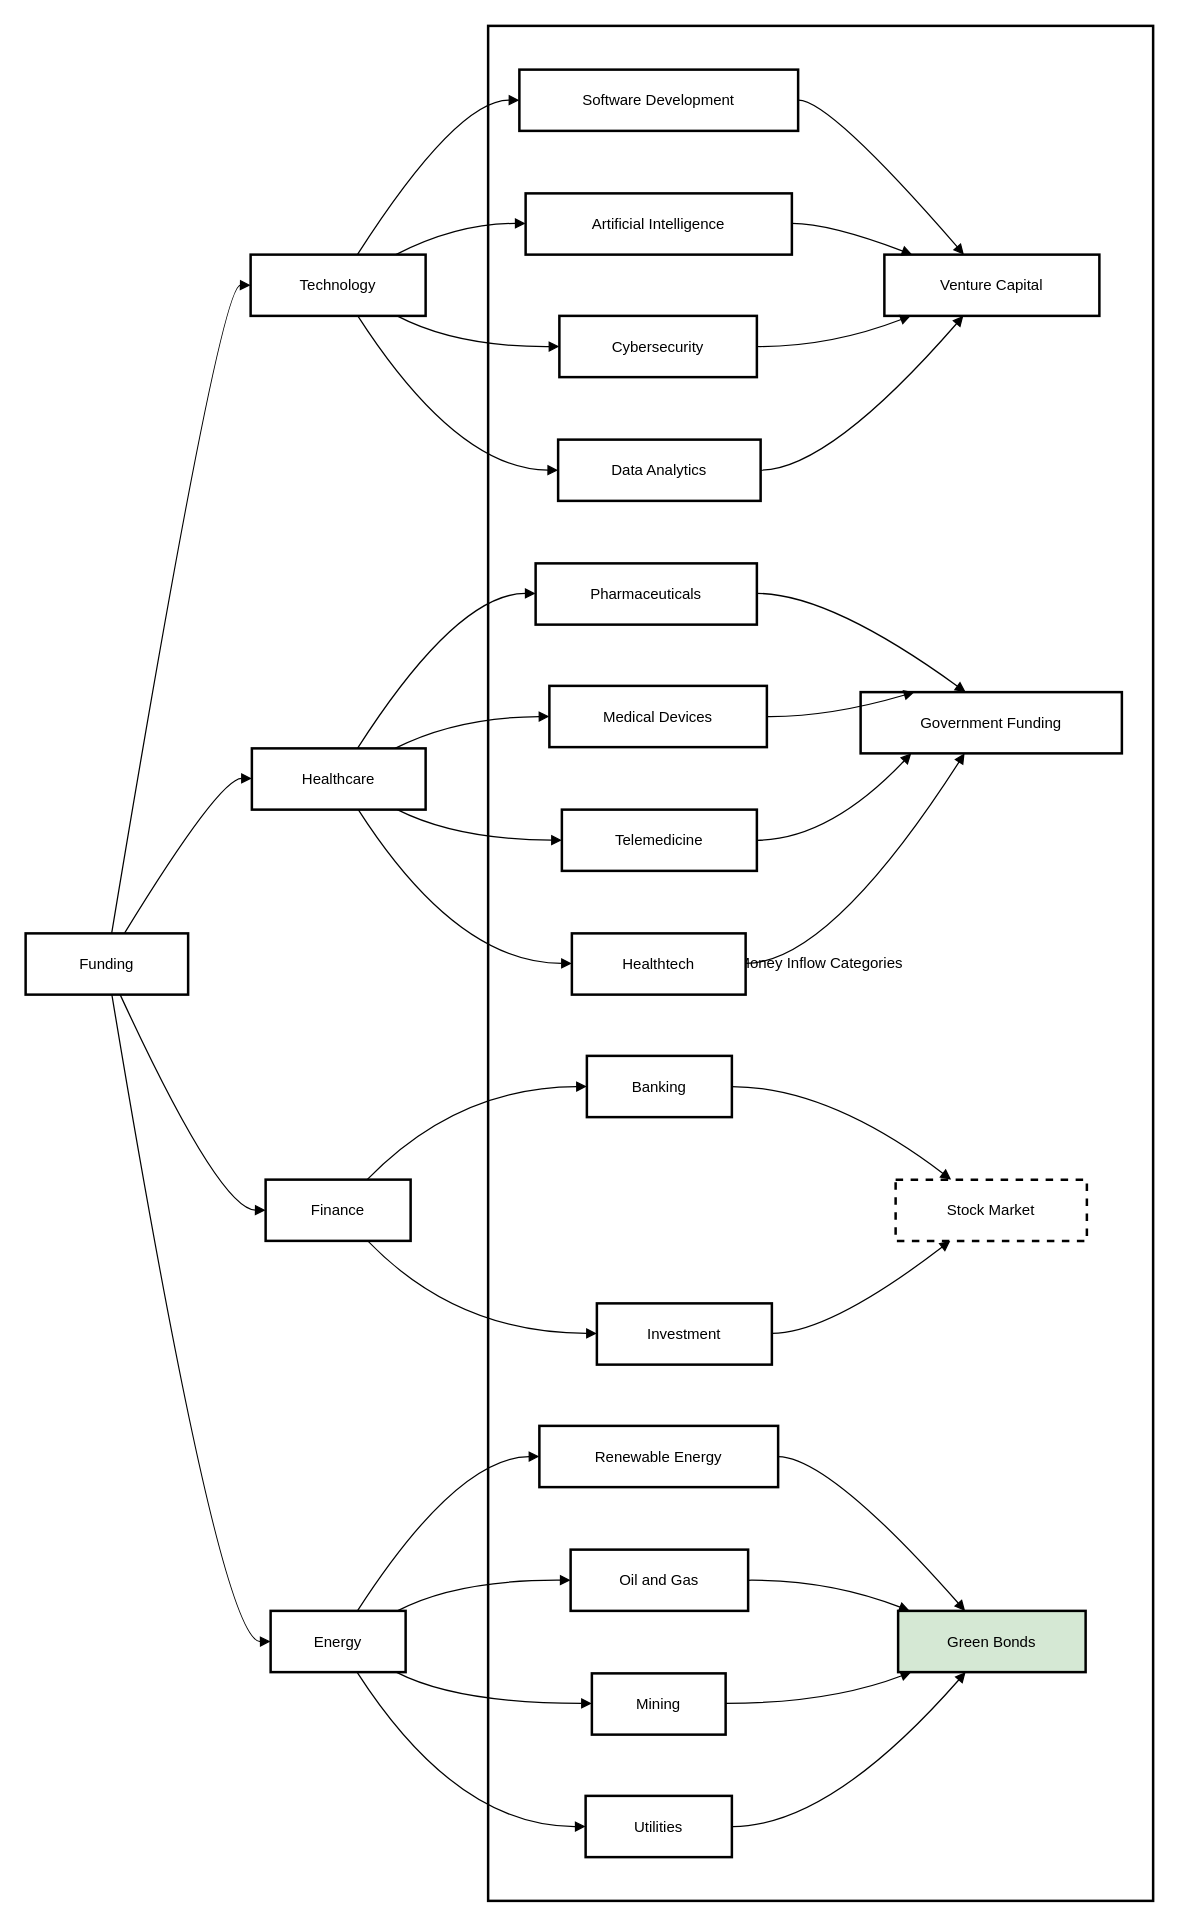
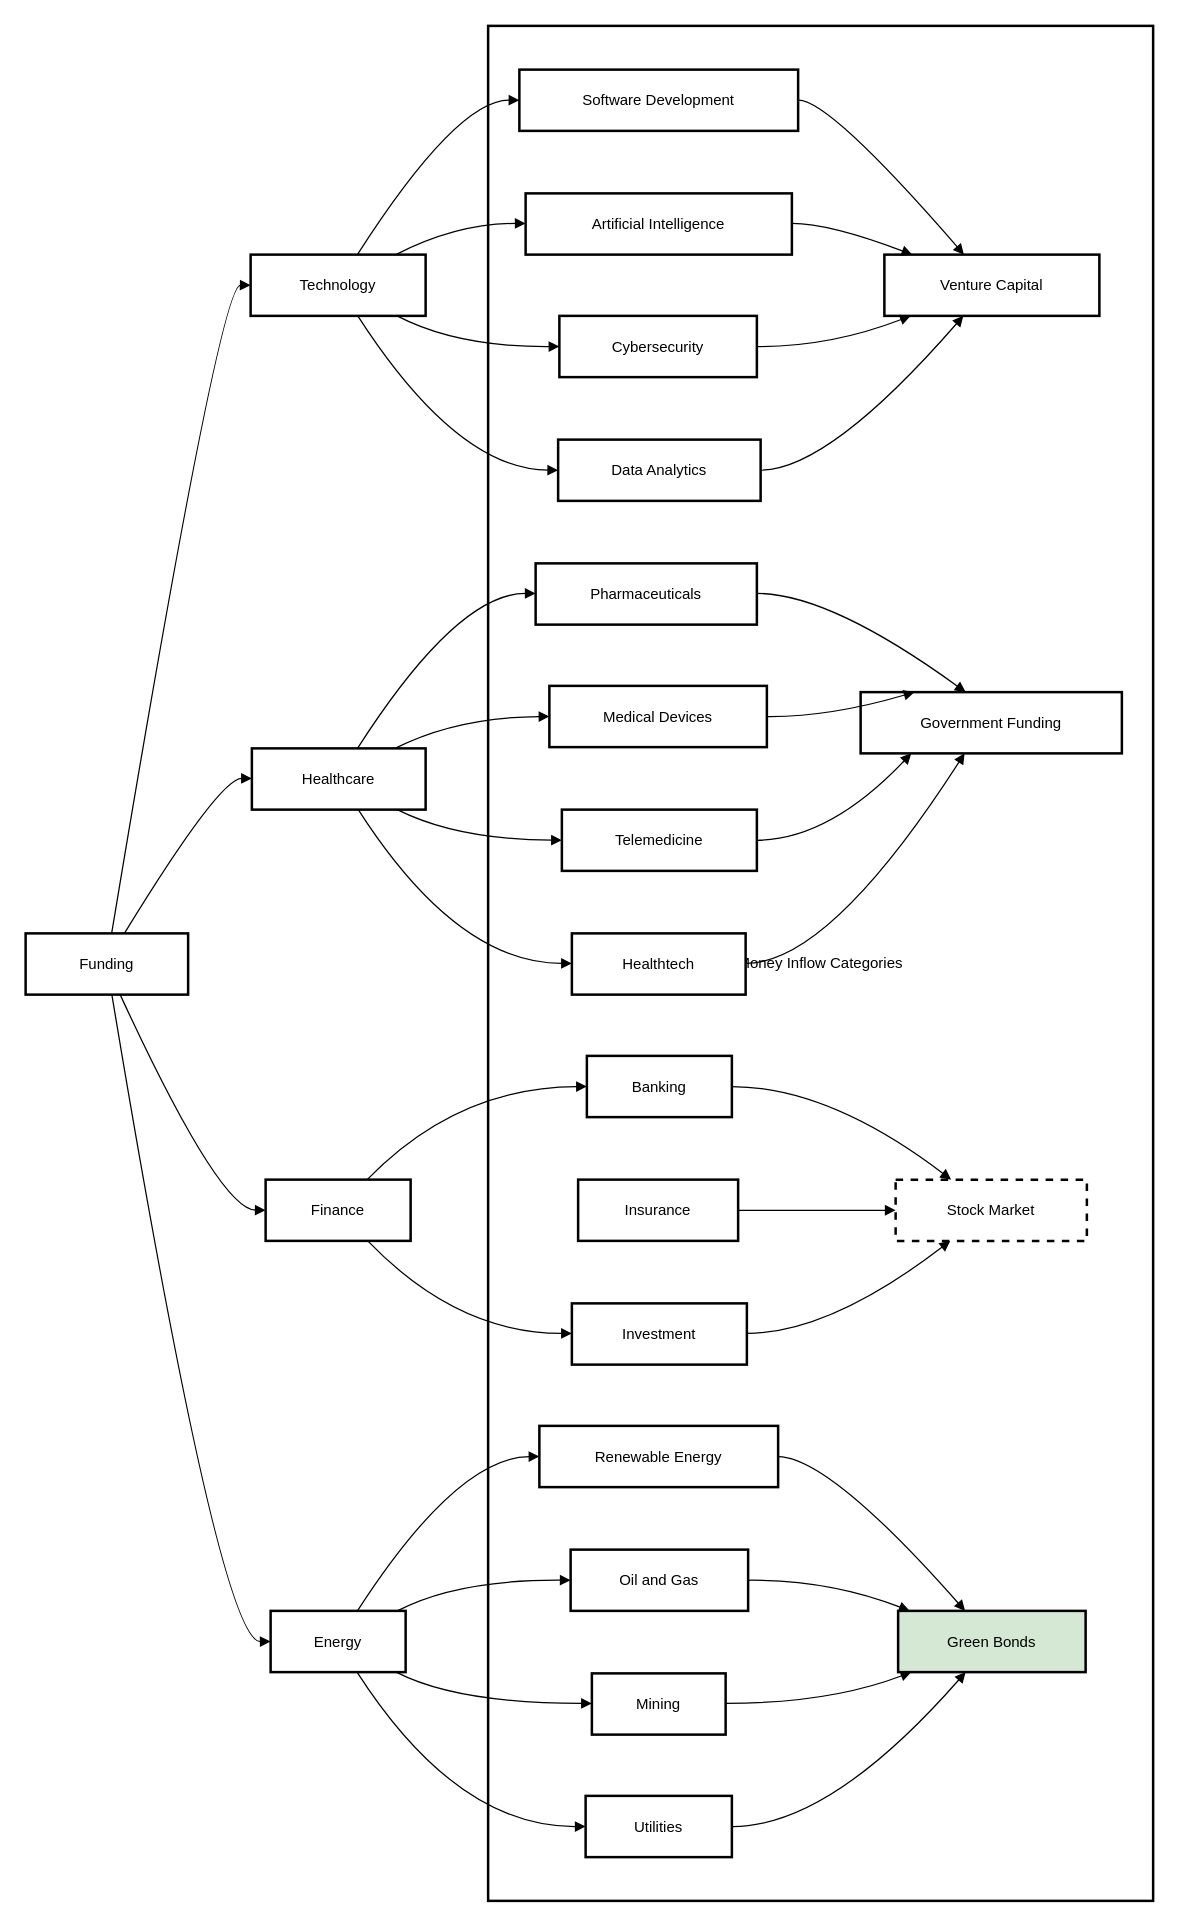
  <mxCell id="0" />
  <mxCell id="1" parent="0" />
  <mxCell id="2" value="Money Inflow Categories" style="whiteSpace=wrap;strokeWidth=2;" vertex="1" parent="1"><mxGeometry x="390" y="20" width="532" height="1500" as="geometry" /></mxCell>
  <mxCell id="3" value="Funding" style="whiteSpace=wrap;strokeWidth=2;" vertex="1" parent="1"><mxGeometry x="20" y="746" width="130" height="49" as="geometry" /></mxCell>
  <mxCell id="4" value="Technology" style="whiteSpace=wrap;strokeWidth=2;" vertex="1" parent="1"><mxGeometry x="200" y="203" width="140" height="49" as="geometry" /></mxCell>
  <mxCell id="5" value="Healthcare" style="whiteSpace=wrap;strokeWidth=2;" vertex="1" parent="1"><mxGeometry x="201" y="598" width="139" height="49" as="geometry" /></mxCell>
  <mxCell id="6" value="Finance" style="whiteSpace=wrap;strokeWidth=2;" vertex="1" parent="1"><mxGeometry x="212" y="943" width="116" height="49" as="geometry" /></mxCell>
  <mxCell id="7" value="Energy" style="whiteSpace=wrap;strokeWidth=2;" vertex="1" parent="1"><mxGeometry x="216" y="1288" width="108" height="49" as="geometry" /></mxCell>
  <mxCell id="8" value="Software Development" style="whiteSpace=wrap;strokeWidth=2;" vertex="1" parent="1"><mxGeometry x="415" y="55" width="223" height="49" as="geometry" /></mxCell>
  <mxCell id="9" value="Artificial Intelligence" style="whiteSpace=wrap;strokeWidth=2;" vertex="1" parent="1"><mxGeometry x="420" y="154" width="213" height="49" as="geometry" /></mxCell>
  <mxCell id="10" value="Cybersecurity" style="whiteSpace=wrap;strokeWidth=2;" vertex="1" parent="1"><mxGeometry x="447" y="252" width="158" height="49" as="geometry" /></mxCell>
  <mxCell id="11" value="Data Analytics" style="whiteSpace=wrap;strokeWidth=2;" vertex="1" parent="1"><mxGeometry x="446" y="351" width="162" height="49" as="geometry" /></mxCell>
  <mxCell id="12" value="Pharmaceuticals" style="whiteSpace=wrap;strokeWidth=2;" vertex="1" parent="1"><mxGeometry x="428" y="450" width="177" height="49" as="geometry" /></mxCell>
  <mxCell id="13" value="Medical Devices" style="whiteSpace=wrap;strokeWidth=2;" vertex="1" parent="1"><mxGeometry x="439" y="548" width="174" height="49" as="geometry" /></mxCell>
  <mxCell id="14" value="Telemedicine" style="whiteSpace=wrap;strokeWidth=2;" vertex="1" parent="1"><mxGeometry x="449" y="647" width="156" height="49" as="geometry" /></mxCell>
  <mxCell id="15" value="Healthtech" style="whiteSpace=wrap;strokeWidth=2;" vertex="1" parent="1"><mxGeometry x="457" y="746" width="139" height="49" as="geometry" /></mxCell>
  <mxCell id="16" value="Banking" style="whiteSpace=wrap;strokeWidth=2;" vertex="1" parent="1"><mxGeometry x="469" y="844" width="116" height="49" as="geometry" /></mxCell>
- <mxCell id="18" value="Investment" style="whiteSpace=wrap;strokeWidth=2;" vertex="1" parent="1"><mxGeometry x="477" y="1042" width="140" height="49" as="geometry" /></mxCell>
+ <mxCell id="17" value="Insurance" style="whiteSpace=wrap;strokeWidth=2;" vertex="1" parent="1"><mxGeometry x="462" y="943" width="128" height="49" as="geometry" /></mxCell>
+ <mxCell id="18" value="Investment" style="whiteSpace=wrap;strokeWidth=2;" vertex="1" parent="1"><mxGeometry x="457" y="1042" width="140" height="49" as="geometry" /></mxCell>
  <mxCell id="19" value="Renewable Energy" style="whiteSpace=wrap;strokeWidth=2;" vertex="1" parent="1"><mxGeometry x="431" y="1140" width="191" height="49" as="geometry" /></mxCell>
  <mxCell id="20" value="Oil and Gas" style="whiteSpace=wrap;strokeWidth=2;" vertex="1" parent="1"><mxGeometry x="456" y="1239" width="142" height="49" as="geometry" /></mxCell>
  <mxCell id="21" value="Mining" style="whiteSpace=wrap;strokeWidth=2;" vertex="1" parent="1"><mxGeometry x="473" y="1338" width="107" height="49" as="geometry" /></mxCell>
  <mxCell id="22" value="Utilities" style="whiteSpace=wrap;strokeWidth=2;" vertex="1" parent="1"><mxGeometry x="468" y="1436" width="117" height="49" as="geometry" /></mxCell>
  <mxCell id="23" value="Venture Capital" style="whiteSpace=wrap;strokeWidth=2;" vertex="1" parent="1"><mxGeometry x="707" y="203" width="172" height="49" as="geometry" /></mxCell>
  <mxCell id="24" value="Government Funding" style="whiteSpace=wrap;strokeWidth=2;" vertex="1" parent="1"><mxGeometry x="688" y="553" width="209" height="49" as="geometry" /></mxCell>
  <mxCell id="25" value="Stock Market" style="whiteSpace=wrap;strokeWidth=2;dashed=1;" vertex="1" parent="1"><mxGeometry x="716" y="943" width="153" height="49" as="geometry" /></mxCell>
  <mxCell id="26" value="Green Bonds" style="whiteSpace=wrap;strokeWidth=2;fillColor=#d5e8d4;" vertex="1" parent="1"><mxGeometry x="718" y="1288" width="150" height="49" as="geometry" /></mxCell>
  <mxCell id="27" value="" style="curved=1;startArrow=none;endArrow=block;exitX=0.53;exitY=-0.01;entryX=0;entryY=0.5;" edge="1" parent="1" source="3" target="4"><mxGeometry relative="1" as="geometry"><Array as="points"><mxPoint x="175" y="227" /></Array></mxGeometry></mxCell>
  <mxCell id="28" value="" style="curved=1;startArrow=none;endArrow=block;exitX=0.61;exitY=-0.01;entryX=0;entryY=0.49;" edge="1" parent="1" source="3" target="5"><mxGeometry relative="1" as="geometry"><Array as="points"><mxPoint x="175" y="622" /></Array></mxGeometry></mxCell>
  <mxCell id="29" value="" style="curved=1;startArrow=none;endArrow=block;exitX=0.58;exitY=0.99;entryX=0;entryY=0.5;" edge="1" parent="1" source="3" target="6"><mxGeometry relative="1" as="geometry"><Array as="points"><mxPoint x="175" y="967" /></Array></mxGeometry></mxCell>
  <mxCell id="30" value="" style="curved=1;startArrow=none;endArrow=block;exitX=0.53;exitY=0.99;entryX=0;entryY=0.5;" edge="1" parent="1" source="3" target="7"><mxGeometry relative="1" as="geometry"><Array as="points"><mxPoint x="175" y="1313" /></Array></mxGeometry></mxCell>
  <mxCell id="31" value="" style="curved=1;startArrow=none;endArrow=block;exitX=0.61;exitY=0;entryX=0;entryY=0.5;" edge="1" parent="1" source="4" target="8"><mxGeometry relative="1" as="geometry"><Array as="points"><mxPoint x="365" y="79" /></Array></mxGeometry></mxCell>
  <mxCell id="32" value="" style="curved=1;startArrow=none;endArrow=block;exitX=0.83;exitY=0;entryX=0;entryY=0.49;" edge="1" parent="1" source="4" target="9"><mxGeometry relative="1" as="geometry"><Array as="points"><mxPoint x="365" y="178" /></Array></mxGeometry></mxCell>
  <mxCell id="33" value="" style="curved=1;startArrow=none;endArrow=block;exitX=0.83;exitY=0.99;entryX=0;entryY=0.5;" edge="1" parent="1" source="4" target="10"><mxGeometry relative="1" as="geometry"><Array as="points"><mxPoint x="365" y="277" /></Array></mxGeometry></mxCell>
  <mxCell id="34" value="" style="curved=1;startArrow=none;endArrow=block;exitX=0.61;exitY=0.99;entryX=0;entryY=0.5;" edge="1" parent="1" source="4" target="11"><mxGeometry relative="1" as="geometry"><Array as="points"><mxPoint x="365" y="375" /></Array></mxGeometry></mxCell>
  <mxCell id="35" value="" style="curved=1;startArrow=none;endArrow=block;exitX=0.61;exitY=-0.01;entryX=0;entryY=0.49;" edge="1" parent="1" source="5" target="12"><mxGeometry relative="1" as="geometry"><Array as="points"><mxPoint x="365" y="474" /></Array></mxGeometry></mxCell>
  <mxCell id="36" value="" style="curved=1;startArrow=none;endArrow=block;exitX=0.83;exitY=-0.01;entryX=0;entryY=0.5;" edge="1" parent="1" source="5" target="13"><mxGeometry relative="1" as="geometry"><Array as="points"><mxPoint x="365" y="573" /></Array></mxGeometry></mxCell>
  <mxCell id="37" value="" style="curved=1;startArrow=none;endArrow=block;exitX=0.83;exitY=0.99;entryX=0;entryY=0.5;" edge="1" parent="1" source="5" target="14"><mxGeometry relative="1" as="geometry"><Array as="points"><mxPoint x="365" y="671" /></Array></mxGeometry></mxCell>
  <mxCell id="38" value="" style="curved=1;startArrow=none;endArrow=block;exitX=0.61;exitY=0.99;entryX=0;entryY=0.49;" edge="1" parent="1" source="5" target="15"><mxGeometry relative="1" as="geometry"><Array as="points"><mxPoint x="365" y="770" /></Array></mxGeometry></mxCell>
  <mxCell id="39" value="" style="curved=1;startArrow=none;endArrow=block;exitX=0.7;exitY=0;entryX=0;entryY=0.5;" edge="1" parent="1" source="6" target="16"><mxGeometry relative="1" as="geometry"><Array as="points"><mxPoint x="365" y="869" /></Array></mxGeometry></mxCell>
  <mxCell id="40" value="" style="curved=1;startArrow=none;endArrow=block;exitX=0.7;exitY=0.99;entryX=0;entryY=0.49;" edge="1" parent="1" source="6" target="18"><mxGeometry relative="1" as="geometry"><Array as="points"><mxPoint x="365" y="1066" /></Array></mxGeometry></mxCell>
  <mxCell id="41" value="" style="curved=1;startArrow=none;endArrow=block;exitX=0.64;exitY=0.01;entryX=0;entryY=0.5;" edge="1" parent="1" source="7" target="19"><mxGeometry relative="1" as="geometry"><Array as="points"><mxPoint x="365" y="1165" /></Array></mxGeometry></mxCell>
  <mxCell id="42" value="" style="curved=1;startArrow=none;endArrow=block;exitX=0.93;exitY=0.01;entryX=0;entryY=0.5;" edge="1" parent="1" source="7" target="20"><mxGeometry relative="1" as="geometry"><Array as="points"><mxPoint x="365" y="1263" /></Array></mxGeometry></mxCell>
  <mxCell id="43" value="" style="curved=1;startArrow=none;endArrow=block;exitX=0.93;exitY=1;entryX=0;entryY=0.49;" edge="1" parent="1" source="7" target="21"><mxGeometry relative="1" as="geometry"><Array as="points"><mxPoint x="365" y="1362" /></Array></mxGeometry></mxCell>
  <mxCell id="44" value="" style="curved=1;startArrow=none;endArrow=block;exitX=0.64;exitY=1;entryX=0;entryY=0.5;" edge="1" parent="1" source="7" target="22"><mxGeometry relative="1" as="geometry"><Array as="points"><mxPoint x="365" y="1461" /></Array></mxGeometry></mxCell>
  <mxCell id="45" value="" style="curved=1;startArrow=none;endArrow=block;exitX=1;exitY=0.5;entryX=0.37;entryY=0;" edge="1" parent="1" source="8" target="23"><mxGeometry relative="1" as="geometry"><Array as="points"><mxPoint x="663" y="79" /></Array></mxGeometry></mxCell>
  <mxCell id="46" value="" style="curved=1;startArrow=none;endArrow=block;exitX=1;exitY=0.49;entryX=0.13;entryY=0;" edge="1" parent="1" source="9" target="23"><mxGeometry relative="1" as="geometry"><Array as="points"><mxPoint x="663" y="178" /></Array></mxGeometry></mxCell>
  <mxCell id="47" value="" style="curved=1;startArrow=none;endArrow=block;exitX=1;exitY=0.5;entryX=0.13;entryY=0.99;" edge="1" parent="1" source="10" target="23"><mxGeometry relative="1" as="geometry"><Array as="points"><mxPoint x="663" y="277" /></Array></mxGeometry></mxCell>
  <mxCell id="48" value="" style="curved=1;startArrow=none;endArrow=block;exitX=1;exitY=0.5;entryX=0.37;entryY=0.99;" edge="1" parent="1" source="11" target="23"><mxGeometry relative="1" as="geometry"><Array as="points"><mxPoint x="663" y="375" /></Array></mxGeometry></mxCell>
  <mxCell id="49" value="" style="curved=1;startArrow=none;endArrow=block;exitX=1;exitY=0.49;entryX=0.4;entryY=-0.01;" edge="1" parent="1" source="12" target="24"><mxGeometry relative="1" as="geometry"><Array as="points"><mxPoint x="663" y="474" /></Array></mxGeometry></mxCell>
  <mxCell id="50" value="" style="curved=1;startArrow=none;endArrow=block;exitX=1;exitY=0.5;entryX=0.2;entryY=-0.01;" edge="1" parent="1" source="13" target="24"><mxGeometry relative="1" as="geometry"><Array as="points"><mxPoint x="663" y="573" /></Array></mxGeometry></mxCell>
  <mxCell id="51" value="" style="curved=1;startArrow=none;endArrow=block;exitX=1;exitY=0.5;entryX=0.2;entryY=0.99;" edge="1" parent="1" source="14" target="24"><mxGeometry relative="1" as="geometry"><Array as="points"><mxPoint x="663" y="671" /></Array></mxGeometry></mxCell>
  <mxCell id="52" value="" style="curved=1;startArrow=none;endArrow=block;exitX=1;exitY=0.49;entryX=0.4;entryY=0.99;" edge="1" parent="1" source="15" target="24"><mxGeometry relative="1" as="geometry"><Array as="points"><mxPoint x="663" y="770" /></Array></mxGeometry></mxCell>
  <mxCell id="53" value="" style="curved=1;startArrow=none;endArrow=block;exitX=0.99;exitY=0.5;entryX=0.29;entryY=0;" edge="1" parent="1" source="16" target="25"><mxGeometry relative="1" as="geometry"><Array as="points"><mxPoint x="663" y="869" /></Array></mxGeometry></mxCell>
+ <mxCell id="54" value="" style="curved=1;startArrow=none;endArrow=block;exitX=1.01;exitY=0.5;entryX=0;entryY=0.5;" edge="1" parent="1" source="17" target="25"><mxGeometry relative="1" as="geometry"><Array as="points" /></mxGeometry></mxCell>
  <mxCell id="55" value="" style="curved=1;startArrow=none;endArrow=block;exitX=1;exitY=0.49;entryX=0.29;entryY=0.99;" edge="1" parent="1" source="18" target="25"><mxGeometry relative="1" as="geometry"><Array as="points"><mxPoint x="663" y="1066" /></Array></mxGeometry></mxCell>
  <mxCell id="56" value="" style="curved=1;startArrow=none;endArrow=block;exitX=1;exitY=0.5;entryX=0.36;entryY=0.01;" edge="1" parent="1" source="19" target="26"><mxGeometry relative="1" as="geometry"><Array as="points"><mxPoint x="663" y="1165" /></Array></mxGeometry></mxCell>
  <mxCell id="57" value="" style="curved=1;startArrow=none;endArrow=block;exitX=1;exitY=0.5;entryX=0.07;entryY=0.01;" edge="1" parent="1" source="20" target="26"><mxGeometry relative="1" as="geometry"><Array as="points"><mxPoint x="663" y="1263" /></Array></mxGeometry></mxCell>
  <mxCell id="58" value="" style="curved=1;startArrow=none;endArrow=block;exitX=1;exitY=0.49;entryX=0.07;entryY=1;" edge="1" parent="1" source="21" target="26"><mxGeometry relative="1" as="geometry"><Array as="points"><mxPoint x="663" y="1362" /></Array></mxGeometry></mxCell>
  <mxCell id="59" value="" style="curved=1;startArrow=none;endArrow=block;exitX=1;exitY=0.5;entryX=0.36;entryY=1;" edge="1" parent="1" source="22" target="26"><mxGeometry relative="1" as="geometry"><Array as="points"><mxPoint x="663" y="1461" /></Array></mxGeometry></mxCell>
